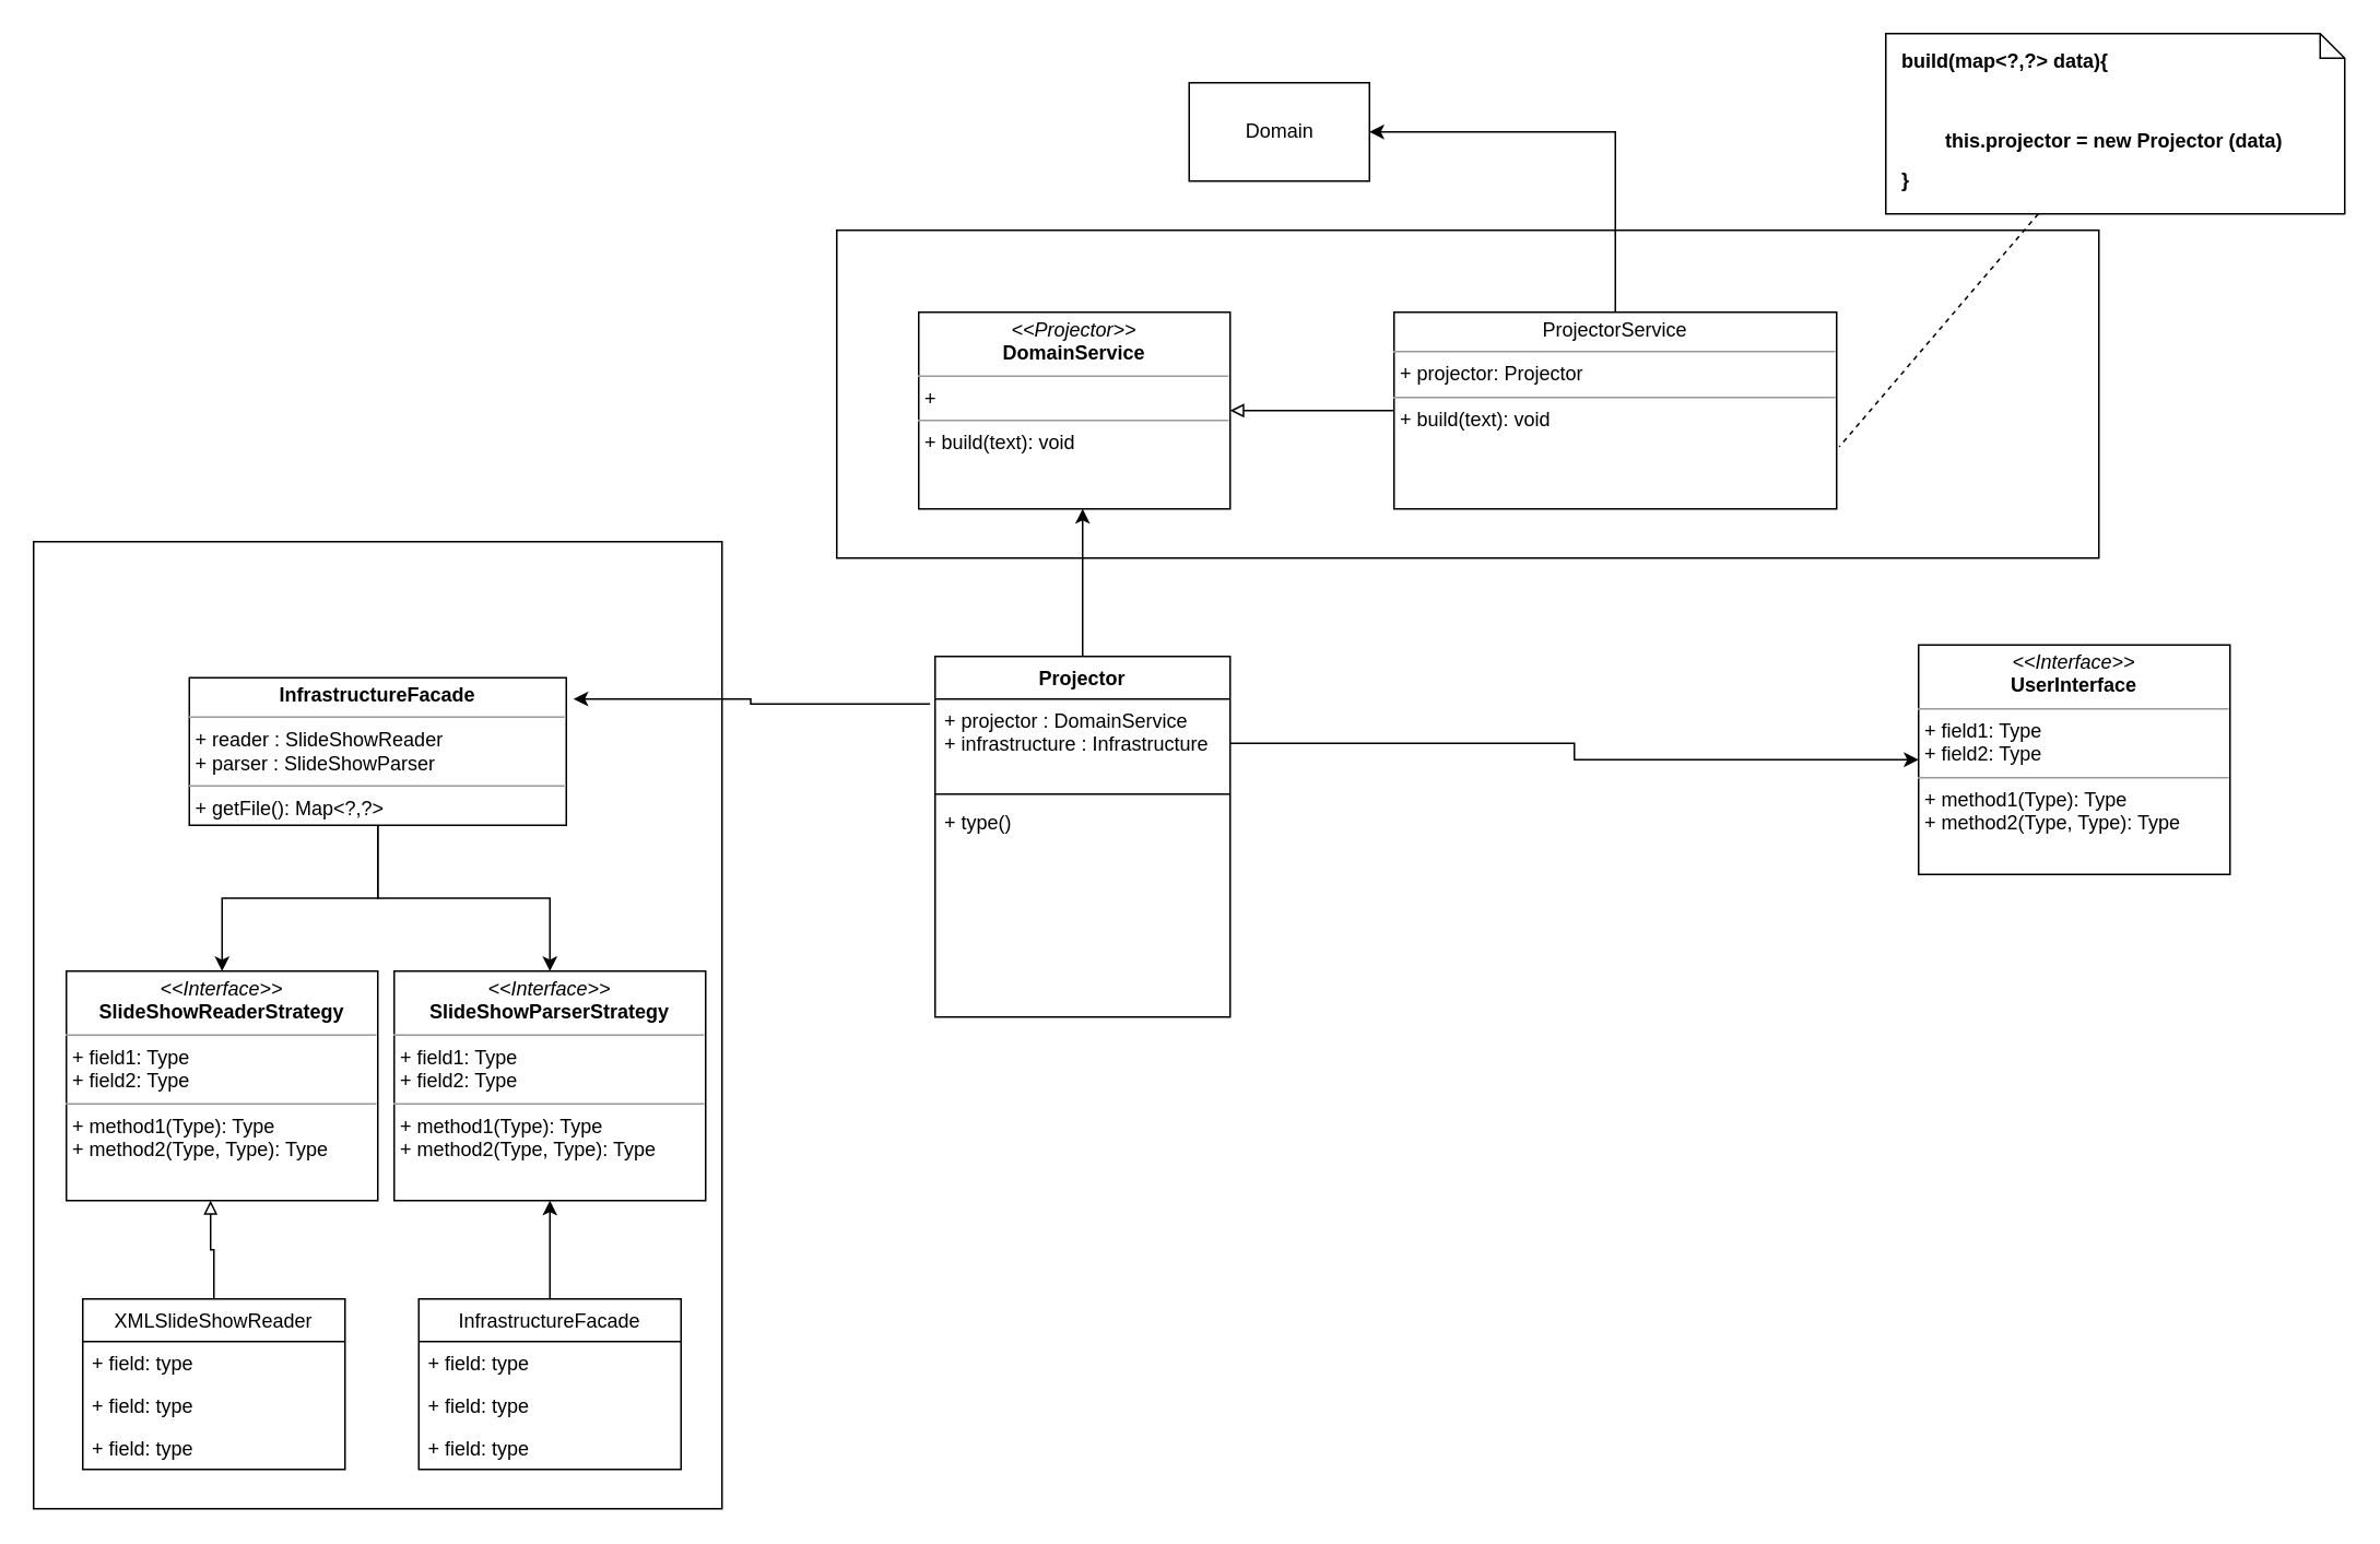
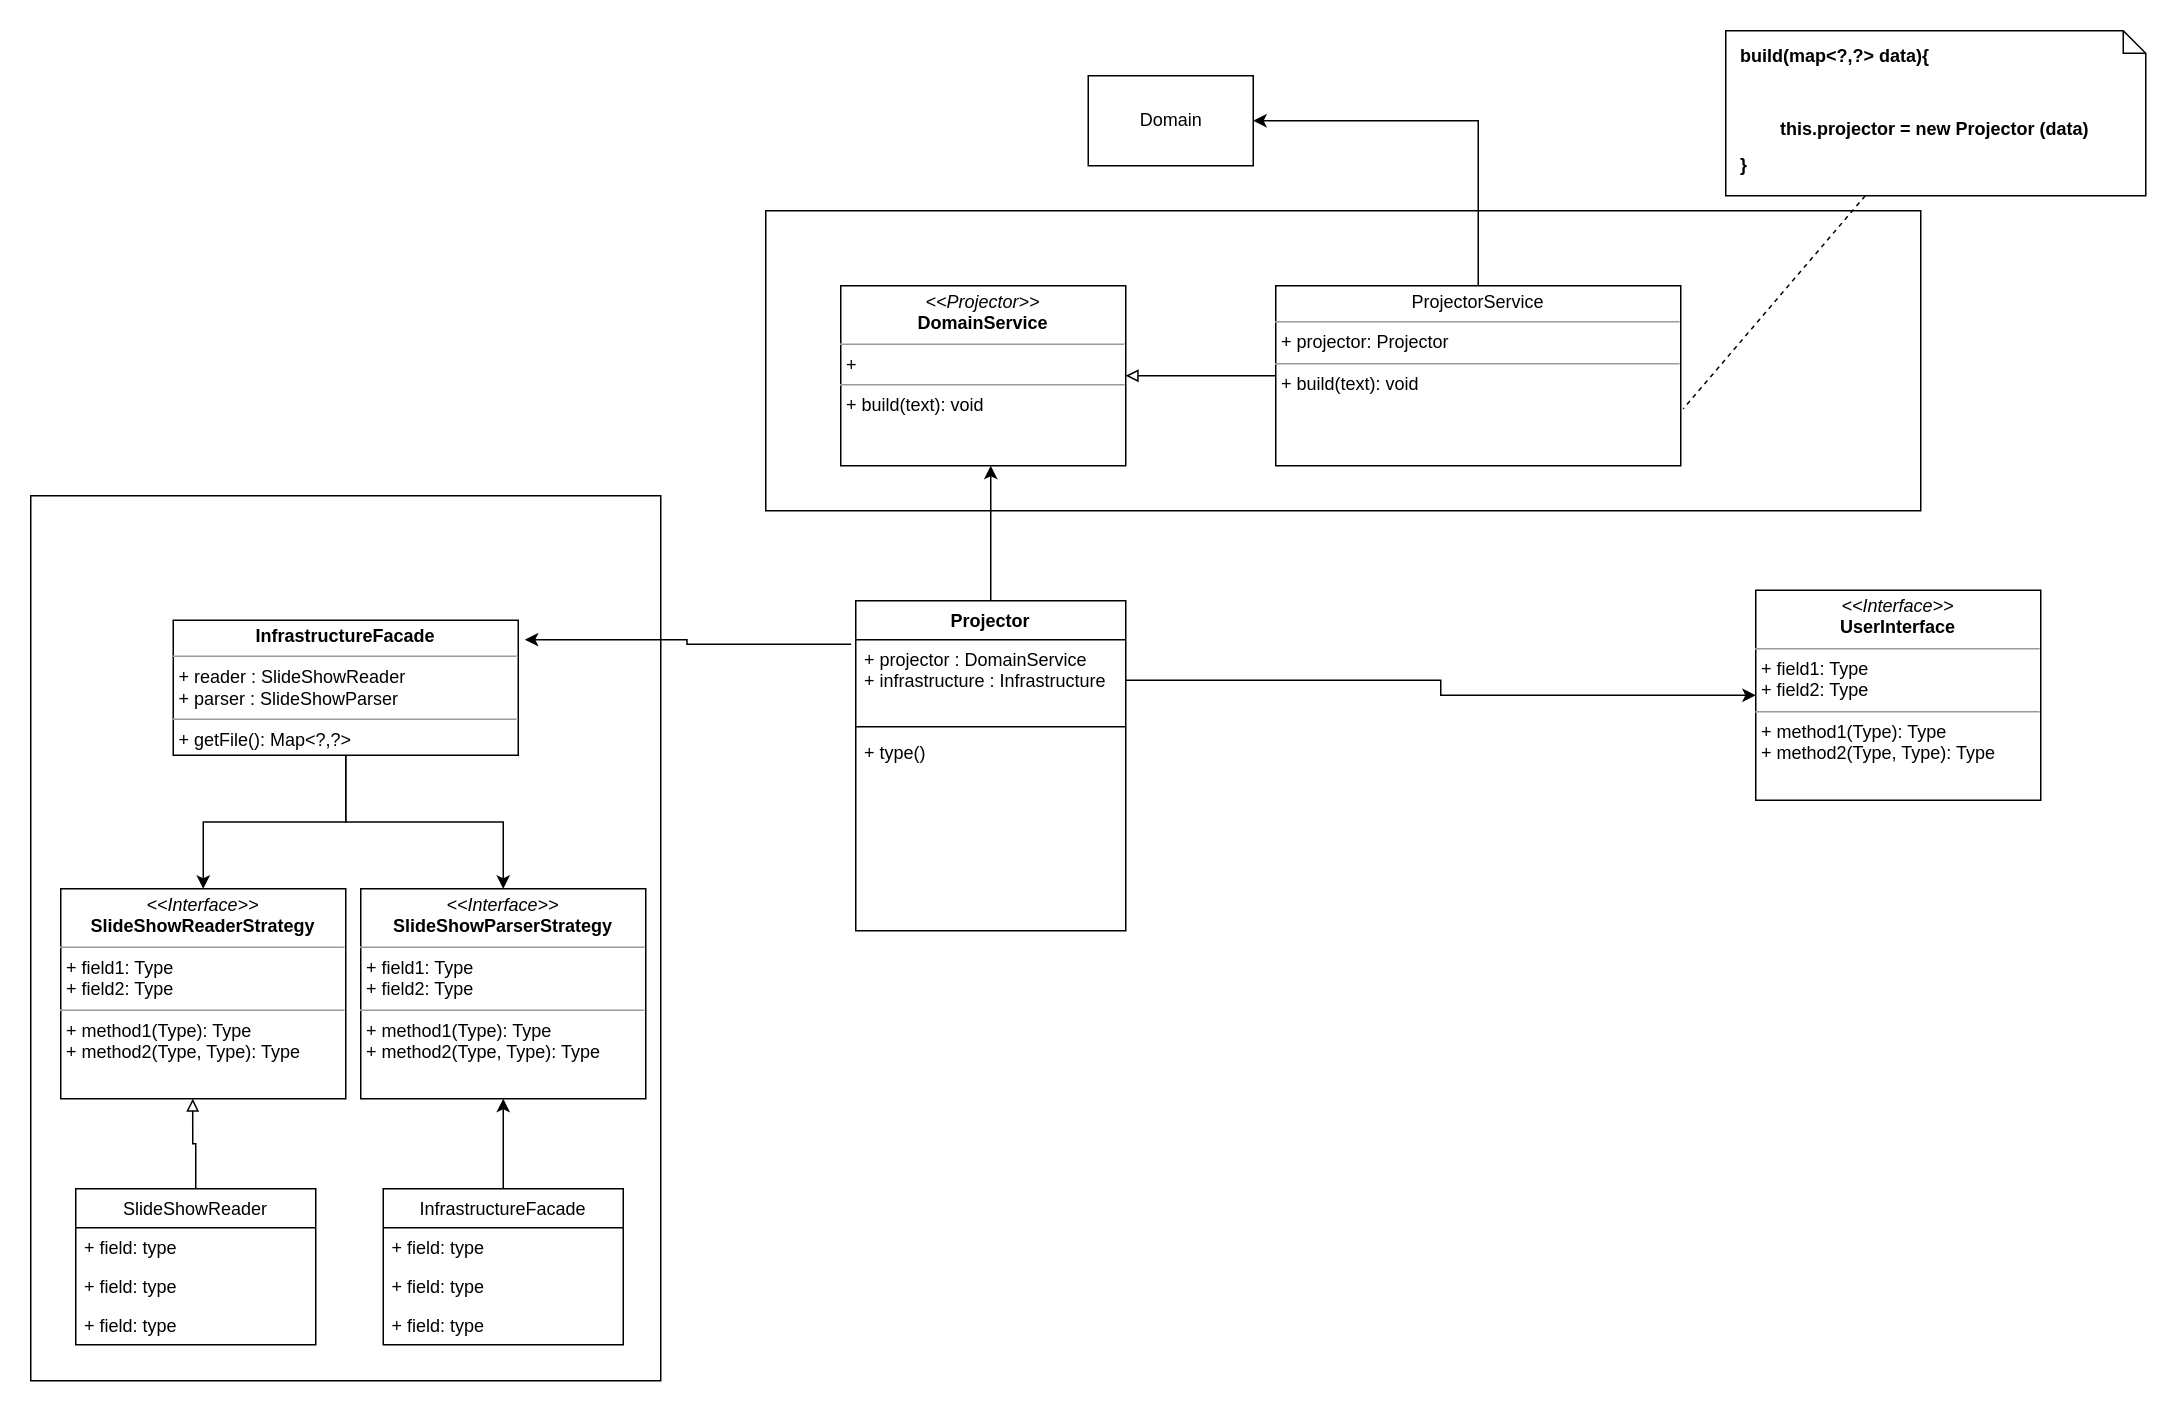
  <mxCell id="0" />
  <mxCell id="1" parent="0" />
  <mxCell id="2" value="" style="rounded=0;whiteSpace=wrap;html=1;" vertex="1" parent="1"><mxGeometry x="510" y="140" width="770" height="200" as="geometry" /></mxCell>
  <mxCell id="3" value="" style="rounded=0;whiteSpace=wrap;html=1;" vertex="1" parent="1"><mxGeometry x="20" y="330" width="420" height="590" as="geometry" /></mxCell>
  <mxCell id="4" style="edgeStyle=orthogonalEdgeStyle;rounded=0;orthogonalLoop=1;jettySize=auto;html=1;endArrow=classic;endFill=1;" edge="1" parent="1" source="5"><mxGeometry relative="1" as="geometry"><mxPoint x="660" y="310" as="targetPoint" /></mxGeometry></mxCell>
  <mxCell id="5" value="Projector" style="swimlane;fontStyle=1;align=center;verticalAlign=top;childLayout=stackLayout;horizontal=1;startSize=26;horizontalStack=0;resizeParent=1;resizeParentMax=0;resizeLast=0;collapsible=1;marginBottom=0;" vertex="1" parent="1"><mxGeometry x="570" y="400" width="180" height="220" as="geometry" /></mxCell>
  <mxCell id="6" value="+ projector : DomainService&#10;+ infrastructure : Infrastructure" style="text;strokeColor=none;fillColor=none;align=left;verticalAlign=top;spacingLeft=4;spacingRight=4;overflow=hidden;rotatable=0;points=[[0,0.5],[1,0.5]];portConstraint=eastwest;" vertex="1" parent="5"><mxGeometry y="26" width="180" height="54" as="geometry" /></mxCell>
  <mxCell id="7" value="" style="line;strokeWidth=1;fillColor=none;align=left;verticalAlign=middle;spacingTop=-1;spacingLeft=3;spacingRight=3;rotatable=0;labelPosition=right;points=[];portConstraint=eastwest;strokeColor=inherit;" vertex="1" parent="5"><mxGeometry y="80" width="180" height="8" as="geometry" /></mxCell>
  <mxCell id="8" value="+ type()&#10;" style="text;strokeColor=none;fillColor=none;align=left;verticalAlign=top;spacingLeft=4;spacingRight=4;overflow=hidden;rotatable=0;points=[[0,0.5],[1,0.5]];portConstraint=eastwest;" vertex="1" parent="5"><mxGeometry y="88" width="180" height="132" as="geometry" /></mxCell>
  <mxCell id="9" style="edgeStyle=orthogonalEdgeStyle;rounded=0;orthogonalLoop=1;jettySize=auto;html=1;entryX=0.5;entryY=0;entryDx=0;entryDy=0;" edge="1" parent="1" source="11" target="13"><mxGeometry relative="1" as="geometry" /></mxCell>
  <mxCell id="10" style="edgeStyle=orthogonalEdgeStyle;rounded=0;orthogonalLoop=1;jettySize=auto;html=1;endArrow=classic;endFill=1;" edge="1" parent="1" source="11" target="28"><mxGeometry relative="1" as="geometry" /></mxCell>
  <mxCell id="11" value="&lt;p style=&quot;margin:0px;margin-top:4px;text-align:center;&quot;&gt;&lt;b&gt;InfrastructureFacade&lt;/b&gt;&lt;/p&gt;&lt;hr size=&quot;1&quot;&gt;&lt;p style=&quot;margin:0px;margin-left:4px;&quot;&gt;+ reader : SlideShowReader&lt;/p&gt;&lt;p style=&quot;margin:0px;margin-left:4px;&quot;&gt;+ parser : SlideShowParser&lt;/p&gt;&lt;hr size=&quot;1&quot;&gt;&lt;p style=&quot;margin:0px;margin-left:4px;&quot;&gt;+ getFile(): Map&amp;lt;?,?&amp;gt;&lt;/p&gt;" style="verticalAlign=top;align=left;overflow=fill;fontSize=12;fontFamily=Helvetica;html=1;" vertex="1" parent="1"><mxGeometry x="115" y="413" width="230" height="90" as="geometry" /></mxCell>
  <mxCell id="12" style="edgeStyle=orthogonalEdgeStyle;rounded=0;orthogonalLoop=1;jettySize=auto;html=1;entryX=1.019;entryY=0.144;entryDx=0;entryDy=0;entryPerimeter=0;exitX=-0.017;exitY=0.132;exitDx=0;exitDy=0;exitPerimeter=0;" edge="1" parent="1" source="5" target="11"><mxGeometry relative="1" as="geometry" /></mxCell>
  <mxCell id="13" value="&lt;p style=&quot;margin:0px;margin-top:4px;text-align:center;&quot;&gt;&lt;i&gt;&amp;lt;&amp;lt;Interface&amp;gt;&amp;gt;&lt;/i&gt;&lt;br&gt;&lt;b&gt;SlideShowReaderStrategy&lt;/b&gt;&lt;/p&gt;&lt;hr size=&quot;1&quot;&gt;&lt;p style=&quot;margin:0px;margin-left:4px;&quot;&gt;+ field1: Type&lt;br&gt;+ field2: Type&lt;/p&gt;&lt;hr size=&quot;1&quot;&gt;&lt;p style=&quot;margin:0px;margin-left:4px;&quot;&gt;+ method1(Type): Type&lt;br&gt;+ method2(Type, Type): Type&lt;/p&gt;" style="verticalAlign=top;align=left;overflow=fill;fontSize=12;fontFamily=Helvetica;html=1;" vertex="1" parent="1"><mxGeometry x="40" y="592" width="190" height="140" as="geometry" /></mxCell>
  <mxCell id="14" style="edgeStyle=orthogonalEdgeStyle;rounded=0;orthogonalLoop=1;jettySize=auto;html=1;entryX=0.463;entryY=1;entryDx=0;entryDy=0;entryPerimeter=0;endArrow=block;endFill=0;" edge="1" parent="1" source="15" target="13"><mxGeometry relative="1" as="geometry" /></mxCell>
- <mxCell id="15" value="XMLSlideShowReader" style="swimlane;fontStyle=0;childLayout=stackLayout;horizontal=1;startSize=26;fillColor=none;horizontalStack=0;resizeParent=1;resizeParentMax=0;resizeLast=0;collapsible=1;marginBottom=0;" vertex="1" parent="1"><mxGeometry x="50" y="792" width="160" height="104" as="geometry" /></mxCell>
+ <mxCell id="15" value="SlideShowReader" style="swimlane;fontStyle=0;childLayout=stackLayout;horizontal=1;startSize=26;fillColor=none;horizontalStack=0;resizeParent=1;resizeParentMax=0;resizeLast=0;collapsible=1;marginBottom=0;" vertex="1" parent="1"><mxGeometry x="50" y="792" width="160" height="104" as="geometry" /></mxCell>
  <mxCell id="16" value="+ field: type" style="text;strokeColor=none;fillColor=none;align=left;verticalAlign=top;spacingLeft=4;spacingRight=4;overflow=hidden;rotatable=0;points=[[0,0.5],[1,0.5]];portConstraint=eastwest;" vertex="1" parent="15"><mxGeometry y="26" width="160" height="26" as="geometry" /></mxCell>
  <mxCell id="17" value="+ field: type" style="text;strokeColor=none;fillColor=none;align=left;verticalAlign=top;spacingLeft=4;spacingRight=4;overflow=hidden;rotatable=0;points=[[0,0.5],[1,0.5]];portConstraint=eastwest;" vertex="1" parent="15"><mxGeometry y="52" width="160" height="26" as="geometry" /></mxCell>
  <mxCell id="18" value="+ field: type" style="text;strokeColor=none;fillColor=none;align=left;verticalAlign=top;spacingLeft=4;spacingRight=4;overflow=hidden;rotatable=0;points=[[0,0.5],[1,0.5]];portConstraint=eastwest;" vertex="1" parent="15"><mxGeometry y="78" width="160" height="26" as="geometry" /></mxCell>
  <mxCell id="19" value="&lt;p style=&quot;margin:0px;margin-top:4px;text-align:center;&quot;&gt;&lt;i&gt;&amp;lt;&amp;lt;Interface&amp;gt;&amp;gt;&lt;/i&gt;&lt;br&gt;&lt;b&gt;UserInterface&lt;/b&gt;&lt;/p&gt;&lt;hr size=&quot;1&quot;&gt;&lt;p style=&quot;margin:0px;margin-left:4px;&quot;&gt;+ field1: Type&lt;br&gt;+ field2: Type&lt;/p&gt;&lt;hr size=&quot;1&quot;&gt;&lt;p style=&quot;margin:0px;margin-left:4px;&quot;&gt;+ method1(Type): Type&lt;br&gt;+ method2(Type, Type): Type&lt;/p&gt;" style="verticalAlign=top;align=left;overflow=fill;fontSize=12;fontFamily=Helvetica;html=1;" vertex="1" parent="1"><mxGeometry x="1170" y="393" width="190" height="140" as="geometry" /></mxCell>
  <mxCell id="20" style="edgeStyle=orthogonalEdgeStyle;rounded=0;orthogonalLoop=1;jettySize=auto;html=1;entryX=1;entryY=0.5;entryDx=0;entryDy=0;endArrow=block;endFill=0;" edge="1" parent="1" source="22" target="23"><mxGeometry relative="1" as="geometry" /></mxCell>
  <mxCell id="21" style="edgeStyle=orthogonalEdgeStyle;rounded=0;orthogonalLoop=1;jettySize=auto;html=1;entryX=1;entryY=0.5;entryDx=0;entryDy=0;endArrow=classic;endFill=1;exitX=0.5;exitY=0;exitDx=0;exitDy=0;" edge="1" parent="1" source="22" target="24"><mxGeometry relative="1" as="geometry" /></mxCell>
  <mxCell id="22" value="&lt;p style=&quot;margin:0px;margin-top:4px;text-align:center;&quot;&gt;ProjectorService&lt;/p&gt;&lt;hr size=&quot;1&quot;&gt;&lt;p style=&quot;margin:0px;margin-left:4px;&quot;&gt;+ projector: Projector&lt;/p&gt;&lt;hr size=&quot;1&quot;&gt;&lt;p style=&quot;margin:0px;margin-left:4px;&quot;&gt;+ build(text): void&lt;/p&gt;" style="verticalAlign=top;align=left;overflow=fill;fontSize=12;fontFamily=Helvetica;html=1;" vertex="1" parent="1"><mxGeometry x="850" y="190" width="270" height="120" as="geometry" /></mxCell>
  <mxCell id="23" value="&lt;p style=&quot;margin:0px;margin-top:4px;text-align:center;&quot;&gt;&lt;i&gt;&amp;lt;&amp;lt;Projector&amp;gt;&amp;gt;&lt;/i&gt;&lt;br&gt;&lt;b&gt;DomainService&lt;/b&gt;&lt;/p&gt;&lt;hr size=&quot;1&quot;&gt;&lt;p style=&quot;margin:0px;margin-left:4px;&quot;&gt;+&amp;nbsp;&lt;/p&gt;&lt;hr size=&quot;1&quot;&gt;&lt;p style=&quot;margin:0px;margin-left:4px;&quot;&gt;+ build(text): void&lt;br&gt;&lt;br&gt;&lt;/p&gt;" style="verticalAlign=top;align=left;overflow=fill;fontSize=12;fontFamily=Helvetica;html=1;" vertex="1" parent="1"><mxGeometry x="560" y="190" width="190" height="120" as="geometry" /></mxCell>
  <mxCell id="24" value="Domain&lt;br&gt;" style="html=1;" vertex="1" parent="1"><mxGeometry x="725" y="50" width="110" height="60" as="geometry" /></mxCell>
  <mxCell id="25" style="edgeStyle=orthogonalEdgeStyle;rounded=0;orthogonalLoop=1;jettySize=auto;html=1;entryX=0;entryY=0.5;entryDx=0;entryDy=0;endArrow=classic;endFill=1;" edge="1" parent="1" source="6" target="19"><mxGeometry relative="1" as="geometry" /></mxCell>
  <mxCell id="26" value="&lt;p style=&quot;margin:0px;margin-top:10px;margin-left:10px;text-align:left;&quot;&gt;&lt;b&gt;build(map&amp;lt;?,?&amp;gt; data){&lt;/b&gt;&lt;/p&gt;&lt;p style=&quot;margin:0px;margin-top:10px;margin-left:10px;text-align:left;&quot;&gt;&lt;span style=&quot;white-space: pre;&quot;&gt;&#09;&lt;/span&gt;&lt;br&gt;&lt;/p&gt;&lt;p style=&quot;margin:0px;margin-top:10px;margin-left:10px;text-align:left;&quot;&gt;&lt;b&gt;&lt;span style=&quot;white-space: pre;&quot;&gt;&#09;&lt;/span&gt;this.projector = new Projector (data)&lt;br&gt;&lt;/b&gt;&lt;/p&gt;&lt;p style=&quot;margin:0px;margin-top:10px;margin-left:10px;text-align:left;&quot;&gt;&lt;b&gt;}&lt;/b&gt;&lt;/p&gt;" style="shape=note;size=15;spacingLeft=5;html=1;overflow=fill;whiteSpace=wrap;" vertex="1" parent="1"><mxGeometry x="1150" y="20" width="280" height="110" as="geometry" /></mxCell>
  <mxCell id="27" value="" style="rounded=0;endArrow=none;dashed=1;html=1;entryX=1.006;entryY=0.684;entryDx=0;entryDy=0;entryPerimeter=0;" edge="1" source="26" target="22" parent="1"><mxGeometry relative="1" as="geometry"><mxPoint x="1401.111" y="110" as="targetPoint" /></mxGeometry></mxCell>
  <mxCell id="28" value="&lt;p style=&quot;margin:0px;margin-top:4px;text-align:center;&quot;&gt;&lt;i&gt;&amp;lt;&amp;lt;Interface&amp;gt;&amp;gt;&lt;/i&gt;&lt;br&gt;&lt;b&gt;SlideShowParserStrategy&lt;/b&gt;&lt;/p&gt;&lt;hr size=&quot;1&quot;&gt;&lt;p style=&quot;margin:0px;margin-left:4px;&quot;&gt;+ field1: Type&lt;br&gt;+ field2: Type&lt;/p&gt;&lt;hr size=&quot;1&quot;&gt;&lt;p style=&quot;margin:0px;margin-left:4px;&quot;&gt;+ method1(Type): Type&lt;br&gt;+ method2(Type, Type): Type&lt;/p&gt;" style="verticalAlign=top;align=left;overflow=fill;fontSize=12;fontFamily=Helvetica;html=1;" vertex="1" parent="1"><mxGeometry x="240" y="592" width="190" height="140" as="geometry" /></mxCell>
  <mxCell id="29" style="edgeStyle=orthogonalEdgeStyle;rounded=0;orthogonalLoop=1;jettySize=auto;html=1;entryX=0.5;entryY=1;entryDx=0;entryDy=0;endArrow=classic;endFill=1;" edge="1" parent="1" source="30" target="28"><mxGeometry relative="1" as="geometry" /></mxCell>
  <mxCell id="30" value="InfrastructureFacade" style="swimlane;fontStyle=0;childLayout=stackLayout;horizontal=1;startSize=26;fillColor=none;horizontalStack=0;resizeParent=1;resizeParentMax=0;resizeLast=0;collapsible=1;marginBottom=0;" vertex="1" parent="1"><mxGeometry x="255" y="792" width="160" height="104" as="geometry" /></mxCell>
  <mxCell id="31" value="+ field: type" style="text;strokeColor=none;fillColor=none;align=left;verticalAlign=top;spacingLeft=4;spacingRight=4;overflow=hidden;rotatable=0;points=[[0,0.5],[1,0.5]];portConstraint=eastwest;" vertex="1" parent="30"><mxGeometry y="26" width="160" height="26" as="geometry" /></mxCell>
  <mxCell id="32" value="+ field: type" style="text;strokeColor=none;fillColor=none;align=left;verticalAlign=top;spacingLeft=4;spacingRight=4;overflow=hidden;rotatable=0;points=[[0,0.5],[1,0.5]];portConstraint=eastwest;" vertex="1" parent="30"><mxGeometry y="52" width="160" height="26" as="geometry" /></mxCell>
  <mxCell id="33" value="+ field: type" style="text;strokeColor=none;fillColor=none;align=left;verticalAlign=top;spacingLeft=4;spacingRight=4;overflow=hidden;rotatable=0;points=[[0,0.5],[1,0.5]];portConstraint=eastwest;" vertex="1" parent="30"><mxGeometry y="78" width="160" height="26" as="geometry" /></mxCell>
